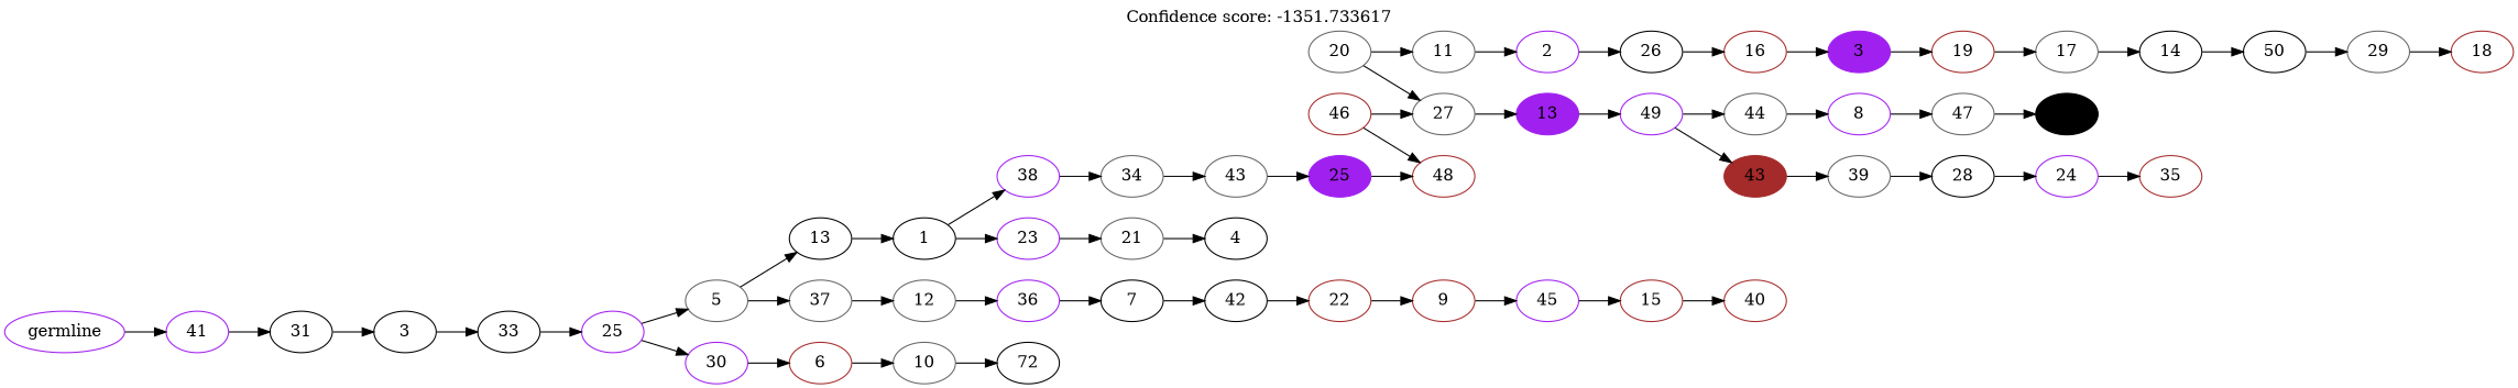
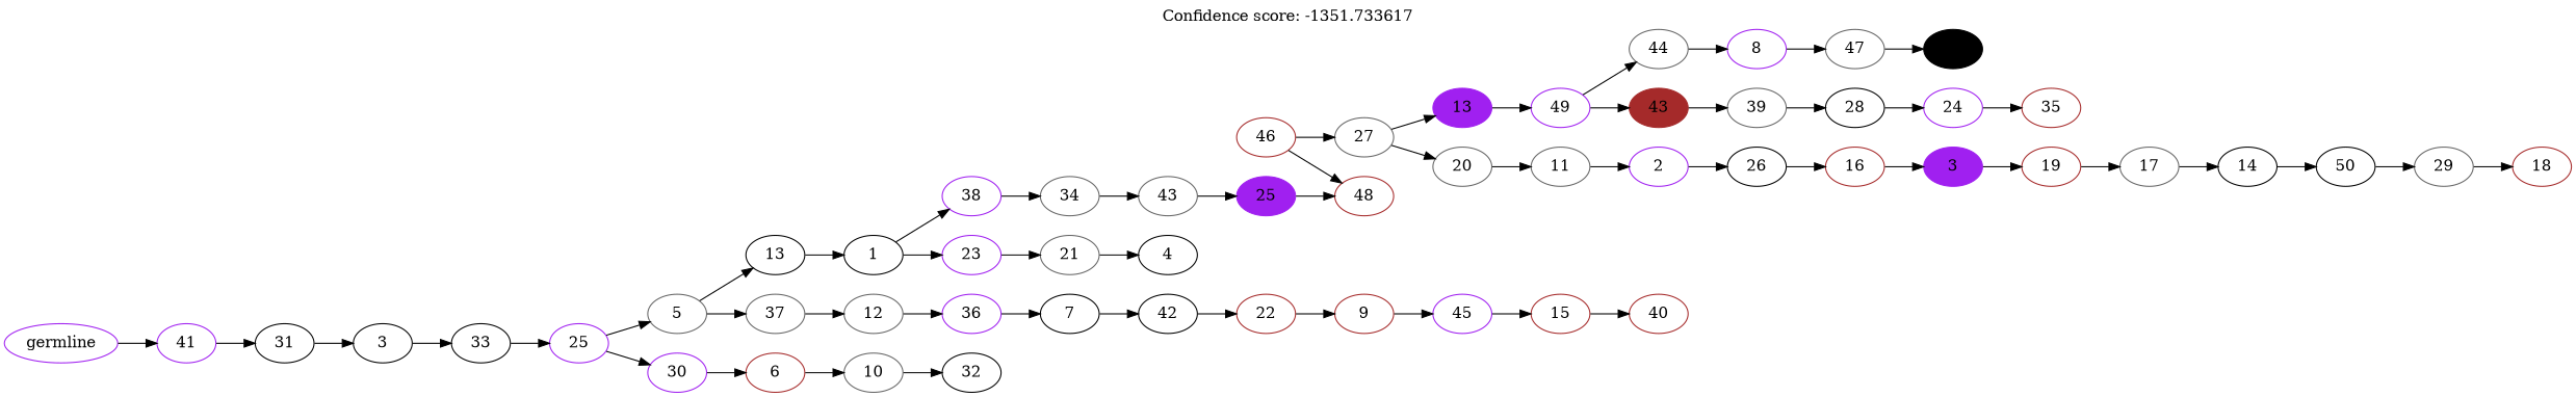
  digraph {
    label="Confidence score: -1351.733617"
    labelloc=t
    rankdir=LR
    node [color=gray40]
    n1 [label=47]
    n2 [color=black label=43 style=filled]
    n3 [color=purple label=8]
    n4 [label=44]
    n5 [color=purple label=24]
    n6 [color=brown label=35]
    n7 [color=black label=28]
    n8 [label=39]
    n9 [color=brown label=43 style=filled]
    n10 [color=purple label=49]
    n11 [color=purple label=13 style=filled]
    n12 [label=29]
    n13 [color=brown label=18]
    n14 [color=black label=50]
    n15 [color=black label=14]
    n16 [label=17]
    n17 [color=brown label=19]
    n18 [color=purple label=3 style=filled]
    n19 [color=brown label=16]
    n20 [color=black label=26]
    n21 [color=purple label=2]
    n22 [label=11]
    n23 [label=20]
    n24 [label=27]
    n25 [color=brown label=46]
    n26 [color=brown label=48]
    n27 [color=purple label=25 style=filled]
    n28 [label=43]
    n29 [label=34]
    n30 [color=purple label=38]
    n31 [label=21]
    n32 [color=black label=4]
    n33 [color=purple label=23]
    n34 [color=black label=1]
    n35 [color=black label=13]
    n36 [color=brown label=15]
    n37 [color=brown label=40]
    n38 [color=purple label=45]
    n39 [color=brown label=9]
    n40 [color=brown label=22]
    n41 [color=black label=42]
    n42 [color=black label=7]
    n43 [color=purple label=36]
    n44 [label=12]
    n45 [label=37]
    n46 [label=5]
    n47 [label=10]
-   n48 [color=black label=72]
+   n48 [color=black label=32]
    n49 [color=brown label=6]
    n50 [color=purple label=30]
    n51 [color=purple label=25]
    n52 [color=black label=33]
    n53 [color=black label=3]
    n54 [color=black label=31]
    n55 [color=purple label=41]
    n56 [color=purple label=germline]
    n1 -> n2
    n3 -> n1
    n4 -> n3
    n5 -> n6
    n7 -> n5
    n8 -> n7
    n9 -> n8
    n10 -> n4
    n10 -> n9
    n11 -> n10
    n12 -> n13
    n14 -> n12
    n15 -> n14
    n16 -> n15
    n17 -> n16
    n18 -> n17
    n19 -> n18
    n20 -> n19
    n21 -> n20
    n22 -> n21
    n23 -> n22
    n24 -> n11
-   n23 -> n24
+   n24 -> n23
    n25 -> n24
    n25 -> n26
    n27 -> n26
    n28 -> n27
    n29 -> n28
    n30 -> n29
    n31 -> n32
    n33 -> n31
    n34 -> n30
    n34 -> n33
    n35 -> n34
    n36 -> n37
    n38 -> n36
    n39 -> n38
    n40 -> n39
    n41 -> n40
    n42 -> n41
    n43 -> n42
    n44 -> n43
    n45 -> n44
    n46 -> n35
    n46 -> n45
    n47 -> n48
    n49 -> n47
    n50 -> n49
    n51 -> n46
    n51 -> n50
    n52 -> n51
    n53 -> n52
    n54 -> n53
    n55 -> n54
    n56 -> n55
  }
